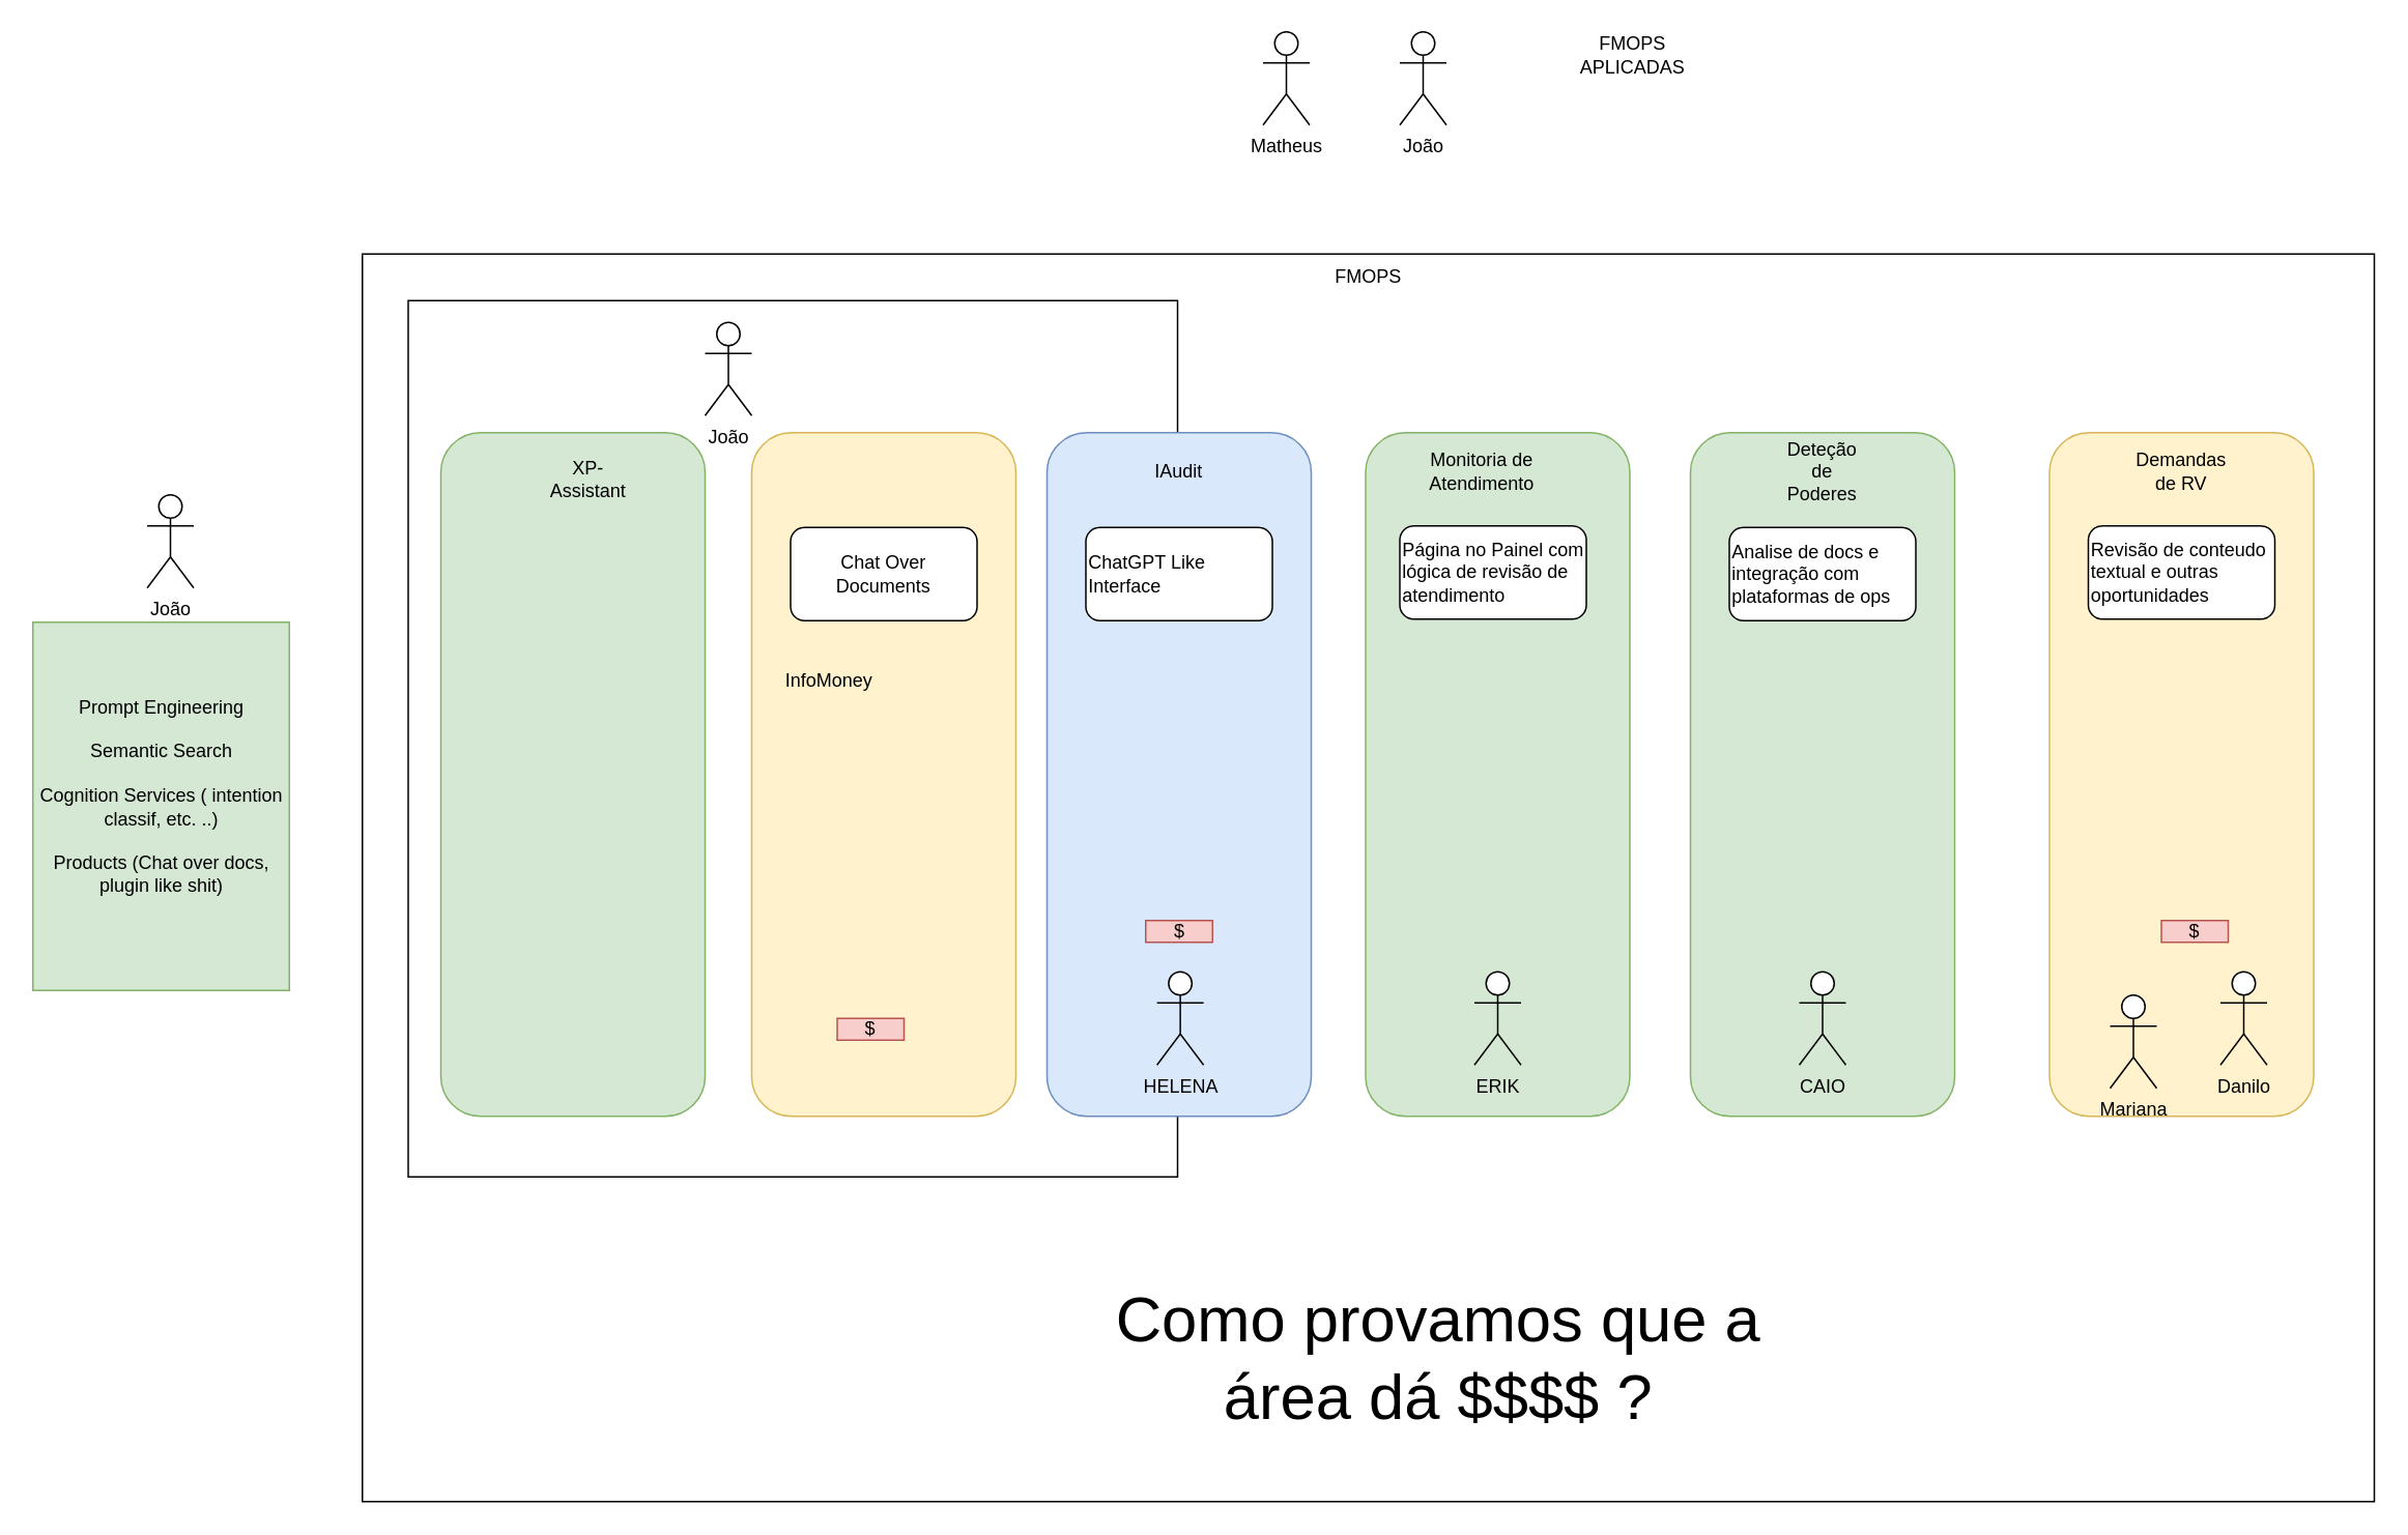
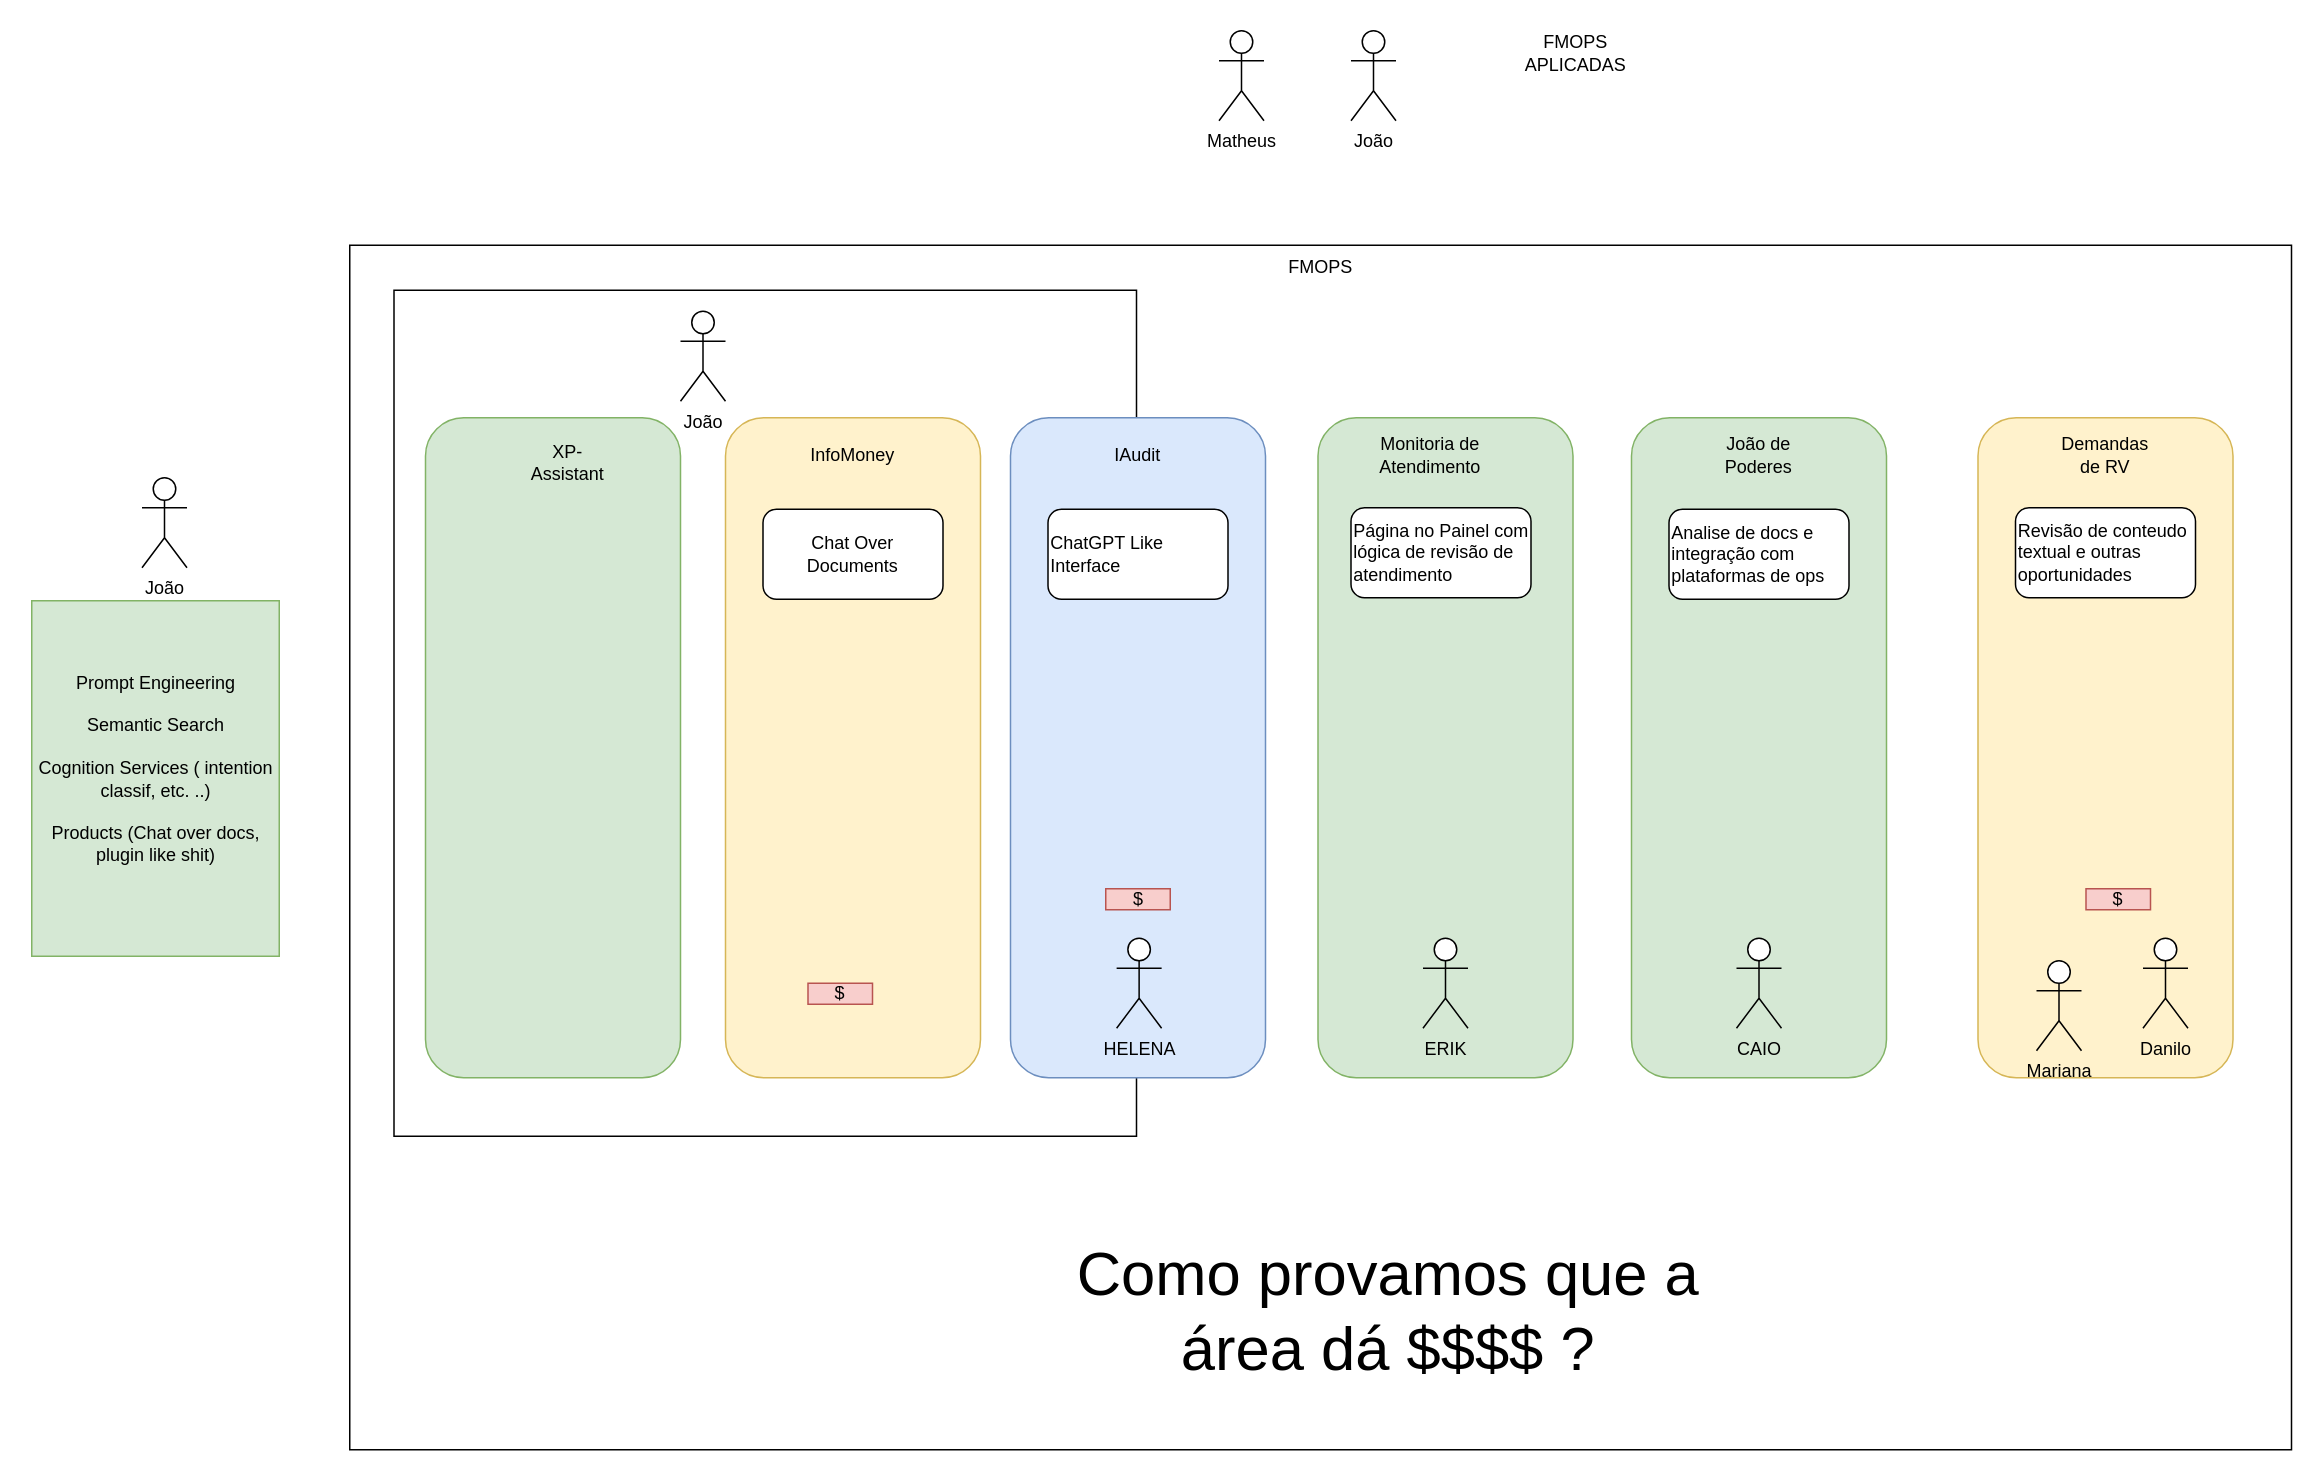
  <mxCell id="0" />
  <mxCell id="1" parent="0" />
  <mxCell id="2" value="" style="rounded=0;whiteSpace=wrap;html=1;" vertex="1" parent="1"><mxGeometry x="232.5" y="163" width="1294.5" height="803" as="geometry" /></mxCell>
  <mxCell id="3" value="" style="rounded=0;whiteSpace=wrap;html=1;" vertex="1" parent="1"><mxGeometry x="262" y="193" width="495" height="564" as="geometry" /></mxCell>
  <mxCell id="4" value="Matheus" style="shape=umlActor;verticalLabelPosition=bottom;verticalAlign=top;html=1;outlineConnect=0;" vertex="1" parent="1"><mxGeometry x="812" y="20" width="30" height="60" as="geometry" /></mxCell>
  <mxCell id="5" value="" style="rounded=1;whiteSpace=wrap;html=1;fillColor=#d5e8d4;strokeColor=#82b366;" vertex="1" parent="1"><mxGeometry x="283" y="278" width="170" height="440" as="geometry" /></mxCell>
  <mxCell id="6" value="XP-Assistant" style="text;html=1;strokeColor=none;fillColor=none;align=center;verticalAlign=middle;whiteSpace=wrap;rounded=0;" vertex="1" parent="1"><mxGeometry x="348" y="293" width="60" height="30" as="geometry" /></mxCell>
  <mxCell id="7" value="" style="rounded=1;whiteSpace=wrap;html=1;fillColor=#fff2cc;strokeColor=#d6b656;" vertex="1" parent="1"><mxGeometry x="483" y="278" width="170" height="440" as="geometry" /></mxCell>
- <mxCell id="8" value="InfoMoney" style="text;html=1;strokeColor=none;fillColor=none;align=center;verticalAlign=middle;whiteSpace=wrap;rounded=0;" vertex="1" parent="1"><mxGeometry x="503" y="423" width="60" height="30" as="geometry" /></mxCell>
+ <mxCell id="8" value="InfoMoney" style="text;html=1;strokeColor=none;fillColor=none;align=center;verticalAlign=middle;whiteSpace=wrap;rounded=0;" vertex="1" parent="1"><mxGeometry x="538" y="288" width="60" height="30" as="geometry" /></mxCell>
  <mxCell id="9" value="" style="rounded=1;whiteSpace=wrap;html=1;fillColor=#dae8fc;strokeColor=#6c8ebf;" vertex="1" parent="1"><mxGeometry x="673" y="278" width="170" height="440" as="geometry" /></mxCell>
  <mxCell id="10" value="IAudit" style="text;html=1;strokeColor=none;fillColor=none;align=center;verticalAlign=middle;whiteSpace=wrap;rounded=0;" vertex="1" parent="1"><mxGeometry x="728" y="288" width="60" height="30" as="geometry" /></mxCell>
  <mxCell id="11" value="Como provamos que a área dá $$$$ ?" style="text;html=1;strokeColor=none;fillColor=none;align=center;verticalAlign=middle;whiteSpace=wrap;rounded=0;fontSize=41;" vertex="1" parent="1"><mxGeometry x="673" y="801" width="504" height="145" as="geometry" /></mxCell>
  <mxCell id="12" value="Prompt Engineering&lt;br&gt;&lt;br&gt;Semantic Search&lt;br&gt;&lt;br&gt;Cognition Services ( intention classif, etc. ..)&lt;br&gt;&lt;br&gt;Products (Chat over docs, plugin like shit)&lt;br&gt;&lt;br&gt;" style="text;html=1;strokeColor=#82b366;fillColor=#d5e8d4;align=center;verticalAlign=middle;whiteSpace=wrap;rounded=0;" vertex="1" parent="1"><mxGeometry x="20.5" y="400" width="165" height="237" as="geometry" /></mxCell>
  <mxCell id="13" value="Chat Over Documents" style="rounded=1;whiteSpace=wrap;html=1;" vertex="1" parent="1"><mxGeometry x="508" y="339" width="120" height="60" as="geometry" /></mxCell>
  <mxCell id="14" value="ChatGPT Like Interface" style="rounded=1;whiteSpace=wrap;html=1;align=left;" vertex="1" parent="1"><mxGeometry x="698" y="339" width="120" height="60" as="geometry" /></mxCell>
  <mxCell id="15" value="João" style="shape=umlActor;verticalLabelPosition=bottom;verticalAlign=top;html=1;outlineConnect=0;" vertex="1" parent="1"><mxGeometry x="94" y="318" width="30" height="60" as="geometry" /></mxCell>
  <mxCell id="16" value="João" style="shape=umlActor;verticalLabelPosition=bottom;verticalAlign=top;html=1;outlineConnect=0;" vertex="1" parent="1"><mxGeometry x="453" y="207" width="30" height="60" as="geometry" /></mxCell>
  <mxCell id="17" value="FMOPS" style="text;html=1;strokeColor=none;fillColor=none;align=center;verticalAlign=middle;whiteSpace=wrap;rounded=0;" vertex="1" parent="1"><mxGeometry x="849.75" y="163" width="60" height="30" as="geometry" /></mxCell>
  <mxCell id="18" value="HELENA" style="shape=umlActor;verticalLabelPosition=bottom;verticalAlign=top;html=1;outlineConnect=0;" vertex="1" parent="1"><mxGeometry x="743.75" y="625" width="30" height="60" as="geometry" /></mxCell>
  <mxCell id="19" value="HELENA" style="shape=umlActor;verticalLabelPosition=bottom;verticalAlign=top;html=1;outlineConnect=0;" vertex="1" parent="1"><mxGeometry x="967" y="625" width="30" height="60" as="geometry" /></mxCell>
  <mxCell id="20" value="" style="rounded=1;whiteSpace=wrap;html=1;fillColor=#d5e8d4;strokeColor=#82b366;" vertex="1" parent="1"><mxGeometry x="878" y="278" width="170" height="440" as="geometry" /></mxCell>
  <mxCell id="21" value="Caio" style="shape=umlActor;verticalLabelPosition=bottom;verticalAlign=top;html=1;outlineConnect=0;" vertex="1" parent="1"><mxGeometry x="1120" y="625" width="30" height="60" as="geometry" /></mxCell>
  <mxCell id="22" value="ERIK" style="shape=umlActor;verticalLabelPosition=bottom;verticalAlign=top;html=1;outlineConnect=0;" vertex="1" parent="1"><mxGeometry x="948" y="625" width="30" height="60" as="geometry" /></mxCell>
  <mxCell id="23" value="" style="rounded=1;whiteSpace=wrap;html=1;fillColor=#d5e8d4;strokeColor=#82b366;" vertex="1" parent="1"><mxGeometry x="1087" y="278" width="170" height="440" as="geometry" /></mxCell>
  <mxCell id="24" value="" style="rounded=1;whiteSpace=wrap;html=1;fillColor=#fff2cc;strokeColor=#d6b656;" vertex="1" parent="1"><mxGeometry x="1318" y="278" width="170" height="440" as="geometry" /></mxCell>
  <mxCell id="25" value="Danilo" style="shape=umlActor;verticalLabelPosition=bottom;verticalAlign=top;html=1;outlineConnect=0;" vertex="1" parent="1"><mxGeometry x="1428" y="625" width="30" height="60" as="geometry" /></mxCell>
  <mxCell id="26" value="Mariana" style="shape=umlActor;verticalLabelPosition=bottom;verticalAlign=top;html=1;outlineConnect=0;" vertex="1" parent="1"><mxGeometry x="1357" y="640" width="30" height="60" as="geometry" /></mxCell>
  <mxCell id="27" value="Monitoria de Atendimento" style="text;html=1;strokeColor=none;fillColor=none;align=center;verticalAlign=middle;whiteSpace=wrap;rounded=0;" vertex="1" parent="1"><mxGeometry x="923" y="288" width="60" height="30" as="geometry" /></mxCell>
- <mxCell id="28" value="Deteção de Poderes" style="text;html=1;strokeColor=none;fillColor=none;align=center;verticalAlign=middle;whiteSpace=wrap;rounded=0;" vertex="1" parent="1"><mxGeometry x="1142" y="288" width="60" height="30" as="geometry" /></mxCell>
+ <mxCell id="28" value="João de Poderes" style="text;html=1;strokeColor=none;fillColor=none;align=center;verticalAlign=middle;whiteSpace=wrap;rounded=0;" vertex="1" parent="1"><mxGeometry x="1142" y="288" width="60" height="30" as="geometry" /></mxCell>
  <mxCell id="29" value="Demandas de RV" style="text;html=1;strokeColor=none;fillColor=none;align=center;verticalAlign=middle;whiteSpace=wrap;rounded=0;" vertex="1" parent="1"><mxGeometry x="1373" y="288" width="60" height="30" as="geometry" /></mxCell>
  <mxCell id="30" value="Página no Painel com lógica de revisão de atendimento" style="rounded=1;whiteSpace=wrap;html=1;align=left;" vertex="1" parent="1"><mxGeometry x="900" y="338" width="120" height="60" as="geometry" /></mxCell>
  <mxCell id="31" value="Analise de docs e integração com plataformas de ops" style="rounded=1;whiteSpace=wrap;html=1;align=left;" vertex="1" parent="1"><mxGeometry x="1112" y="339" width="120" height="60" as="geometry" /></mxCell>
  <mxCell id="32" value="Revisão de conteudo textual e outras oportunidades" style="rounded=1;whiteSpace=wrap;html=1;align=left;" vertex="1" parent="1"><mxGeometry x="1343" y="338" width="120" height="60" as="geometry" /></mxCell>
  <mxCell id="33" value="CAIO" style="shape=umlActor;verticalLabelPosition=bottom;verticalAlign=top;html=1;outlineConnect=0;" vertex="1" parent="1"><mxGeometry x="1157" y="625" width="30" height="60" as="geometry" /></mxCell>
  <mxCell id="34" value="João" style="shape=umlActor;verticalLabelPosition=bottom;verticalAlign=top;html=1;outlineConnect=0;" vertex="1" parent="1"><mxGeometry x="900" y="20" width="30" height="60" as="geometry" /></mxCell>
  <mxCell id="35" value="FMOPS APLICADAS" style="text;html=1;strokeColor=none;fillColor=none;align=center;verticalAlign=middle;whiteSpace=wrap;rounded=0;" vertex="1" parent="1"><mxGeometry x="1020" y="20" width="60" height="30" as="geometry" /></mxCell>
  <mxCell id="36" value="$" style="text;html=1;strokeColor=#b85450;fillColor=#f8cecc;align=center;verticalAlign=middle;whiteSpace=wrap;rounded=0;" vertex="1" parent="1"><mxGeometry x="538" y="655" width="43" height="14" as="geometry" /></mxCell>
  <mxCell id="37" value="$" style="text;html=1;strokeColor=#b85450;fillColor=#f8cecc;align=center;verticalAlign=middle;whiteSpace=wrap;rounded=0;" vertex="1" parent="1"><mxGeometry x="736.5" y="592" width="43" height="14" as="geometry" /></mxCell>
  <mxCell id="38" value="$" style="text;html=1;strokeColor=#b85450;fillColor=#f8cecc;align=center;verticalAlign=middle;whiteSpace=wrap;rounded=0;" vertex="1" parent="1"><mxGeometry x="1390" y="592" width="43" height="14" as="geometry" /></mxCell>
